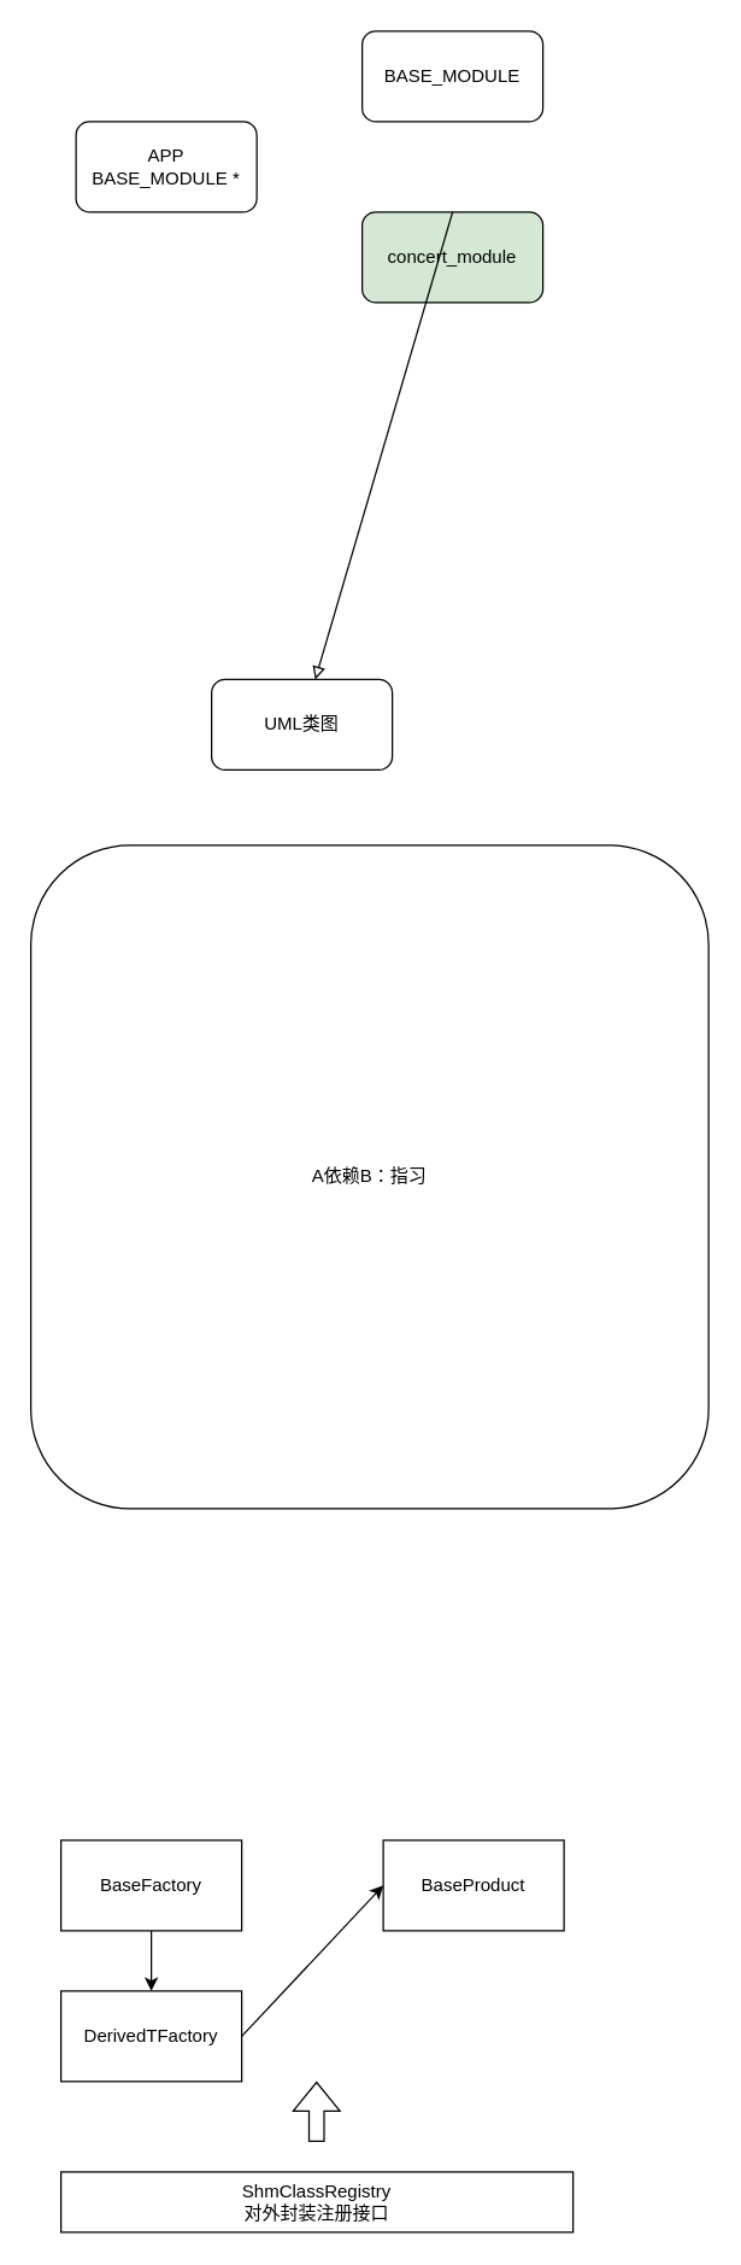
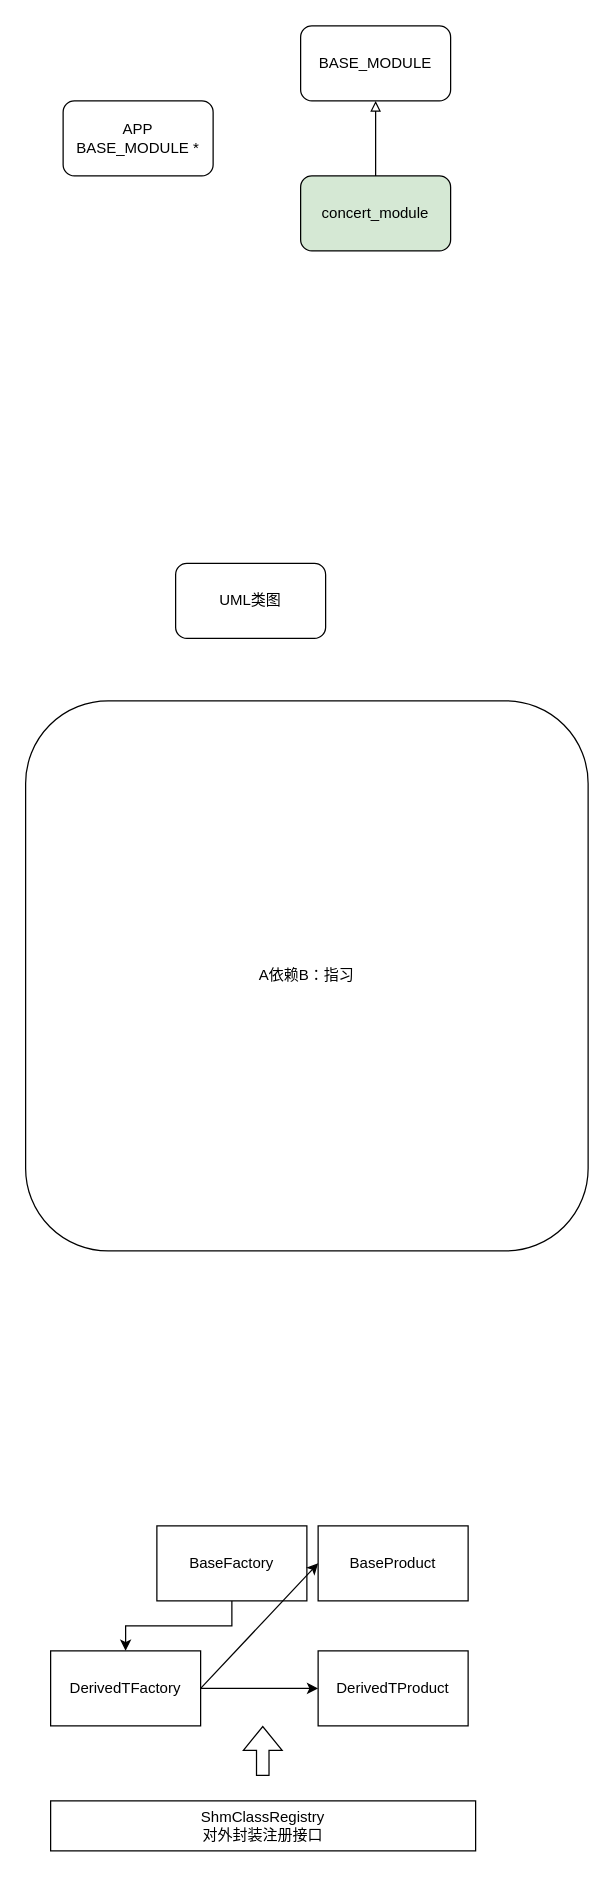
  <mxCell id="0" />
  <mxCell id="1" parent="0" />
  <mxCell id="2" value="UML类图" style="rounded=1;whiteSpace=wrap;html=1;" parent="1" vertex="1"><mxGeometry x="140" y="450" width="120" height="60" as="geometry" /></mxCell>
  <mxCell id="3" value="A依赖B：指习" style="rounded=1;whiteSpace=wrap;html=1;" parent="1" vertex="1"><mxGeometry x="20" y="560" width="450" height="440" as="geometry" /></mxCell>
  <mxCell id="4" value="APP&lt;div&gt;BASE_MODULE *&lt;/div&gt;" style="rounded=1;whiteSpace=wrap;html=1;" parent="1" vertex="1"><mxGeometry x="50" y="80" width="120" height="60" as="geometry" /></mxCell>
  <mxCell id="5" value="BASE_MODULE" style="rounded=1;whiteSpace=wrap;html=1;" parent="1" vertex="1"><mxGeometry x="240" y="20" width="120" height="60" as="geometry" /></mxCell>
  <mxCell id="6" value="concert_module" style="rounded=1;whiteSpace=wrap;html=1;fillColor=#d5e8d4;" parent="1" vertex="1"><mxGeometry x="240" y="140" width="120" height="60" as="geometry" /></mxCell>
- <mxCell id="7" value="" style="endArrow=block;html=1;rounded=0;exitX=0.5;exitY=0;exitDx=0;exitDy=0;endFill=0;" parent="1" source="6" target="2" edge="1"><mxGeometry width="50" height="50" relative="1" as="geometry"><mxPoint x="210" y="150" as="sourcePoint" /><mxPoint x="260" y="100" as="targetPoint" /></mxGeometry></mxCell>
+ <mxCell id="7" value="" style="endArrow=block;html=1;rounded=0;entryX=0.5;entryY=1;entryDx=0;entryDy=0;exitX=0.5;exitY=0;exitDx=0;exitDy=0;endFill=0;" parent="1" source="6" target="5" edge="1"><mxGeometry width="50" height="50" relative="1" as="geometry"><mxPoint x="210" y="150" as="sourcePoint" /><mxPoint x="260" y="100" as="targetPoint" /></mxGeometry></mxCell>
  <mxCell id="8" value="" style="edgeStyle=orthogonalEdgeStyle;rounded=0;orthogonalLoop=1;jettySize=auto;html=1;" edge="1" parent="1" source="9" target="10"><mxGeometry relative="1" as="geometry" /></mxCell>
- <mxCell id="9" value="BaseFactory" style="rounded=0;whiteSpace=wrap;html=1;" vertex="1" parent="1"><mxGeometry x="40" y="1220" width="120" height="60" as="geometry" /></mxCell>
+ <mxCell id="9" value="BaseFactory" style="rounded=0;whiteSpace=wrap;html=1;" vertex="1" parent="1"><mxGeometry x="125" y="1220" width="120" height="60" as="geometry" /></mxCell>
  <mxCell id="10" value="DerivedTFactory" style="rounded=0;whiteSpace=wrap;html=1;" vertex="1" parent="1"><mxGeometry x="40" y="1320" width="120" height="60" as="geometry" /></mxCell>
+ <mxCell id="11" value="DerivedTProduct" style="rounded=0;whiteSpace=wrap;html=1;" vertex="1" parent="1"><mxGeometry x="254" y="1320" width="120" height="60" as="geometry" /></mxCell>
  <mxCell id="12" value="BaseProduct" style="rounded=0;whiteSpace=wrap;html=1;" vertex="1" parent="1"><mxGeometry x="254" y="1220" width="120" height="60" as="geometry" /></mxCell>
  <mxCell id="13" value="ShmClassRegistry&lt;div&gt;对外封装注册接口&lt;/div&gt;" style="rounded=0;whiteSpace=wrap;html=1;" vertex="1" parent="1"><mxGeometry x="40" y="1440" width="340" height="40" as="geometry" /></mxCell>
+ <mxCell id="14" value="" style="endArrow=classic;html=1;rounded=0;entryX=0;entryY=0.5;entryDx=0;entryDy=0;exitX=1;exitY=0.5;exitDx=0;exitDy=0;" edge="1" parent="1" source="10" target="11"><mxGeometry width="50" height="50" relative="1" as="geometry"><mxPoint x="190" y="1370" as="sourcePoint" /><mxPoint x="240" y="1320" as="targetPoint" /></mxGeometry></mxCell>
  <mxCell id="15" value="" style="endArrow=classic;html=1;rounded=0;entryX=0;entryY=0.5;entryDx=0;entryDy=0;exitX=1;exitY=0.5;exitDx=0;exitDy=0;" edge="1" parent="1" source="10" target="12"><mxGeometry width="50" height="50" relative="1" as="geometry"><mxPoint x="200" y="1320" as="sourcePoint" /><mxPoint x="250" y="1250" as="targetPoint" /></mxGeometry></mxCell>
  <mxCell id="16" value="" style="shape=flexArrow;endArrow=classic;html=1;rounded=0;" edge="1" parent="1"><mxGeometry width="50" height="50" relative="1" as="geometry"><mxPoint x="209.71" y="1420" as="sourcePoint" /><mxPoint x="209.71" y="1380" as="targetPoint" /></mxGeometry></mxCell>
